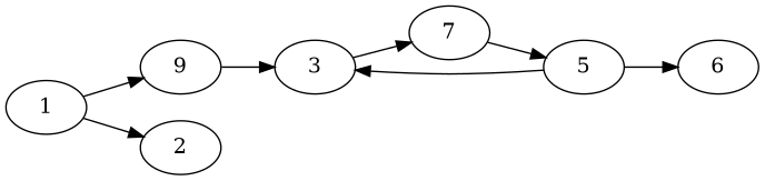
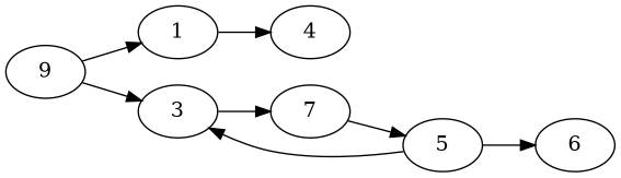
  digraph {
    rankdir=LR
    n1 [label=9]
    1
    3
-   2
+   2 [label=4]
    n5 [label=7]
    5
    6
-   1 -> n1
+   n1 -> 1
    n1 -> 3
    1 -> 2
    3 -> n5
    n5 -> 5
    5 -> 3
    5 -> 6
  }
